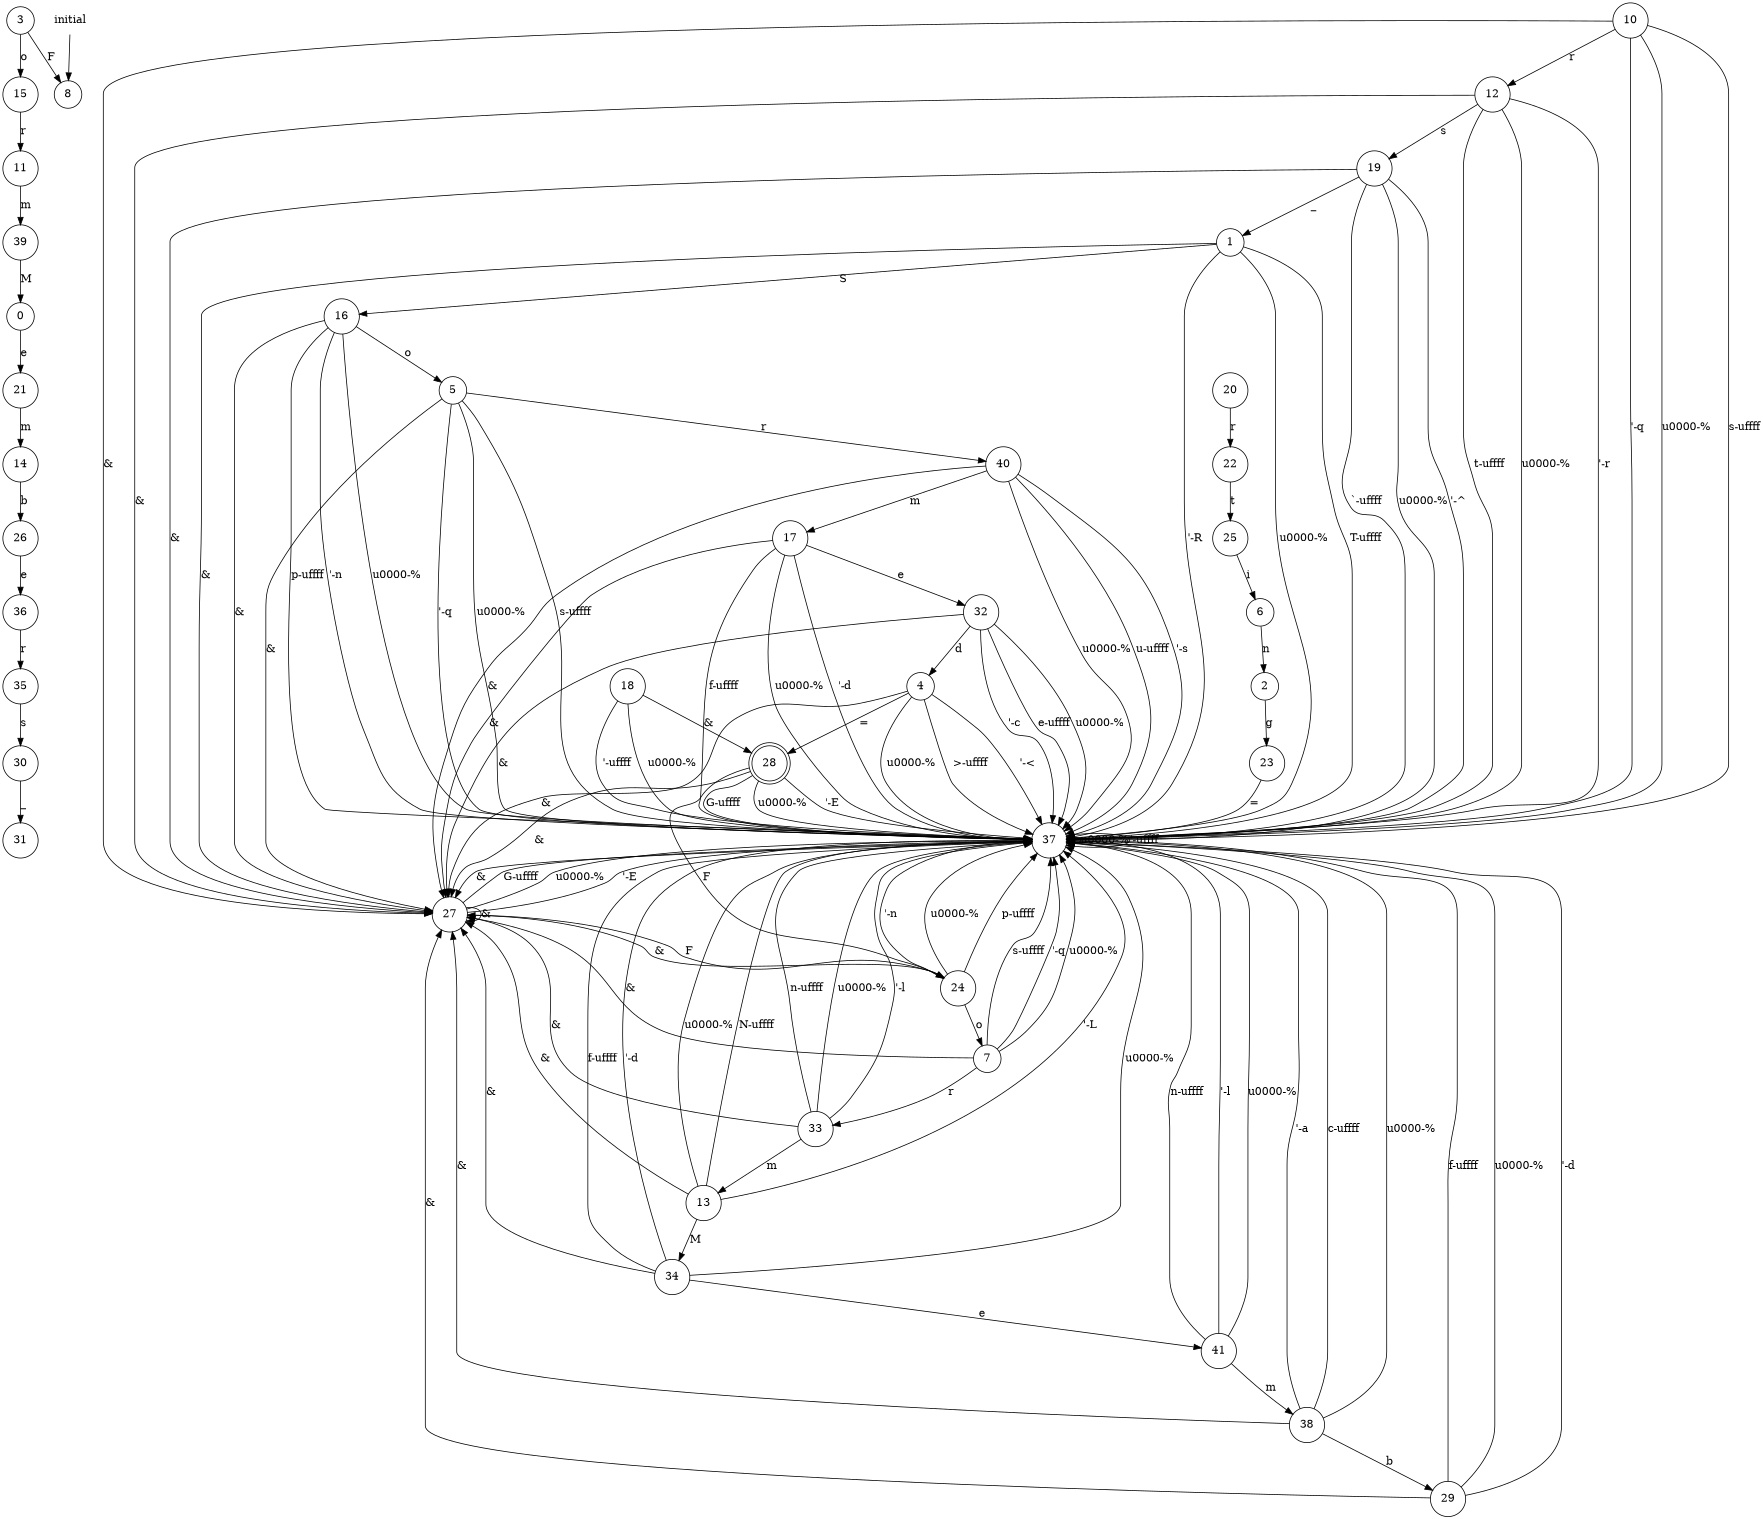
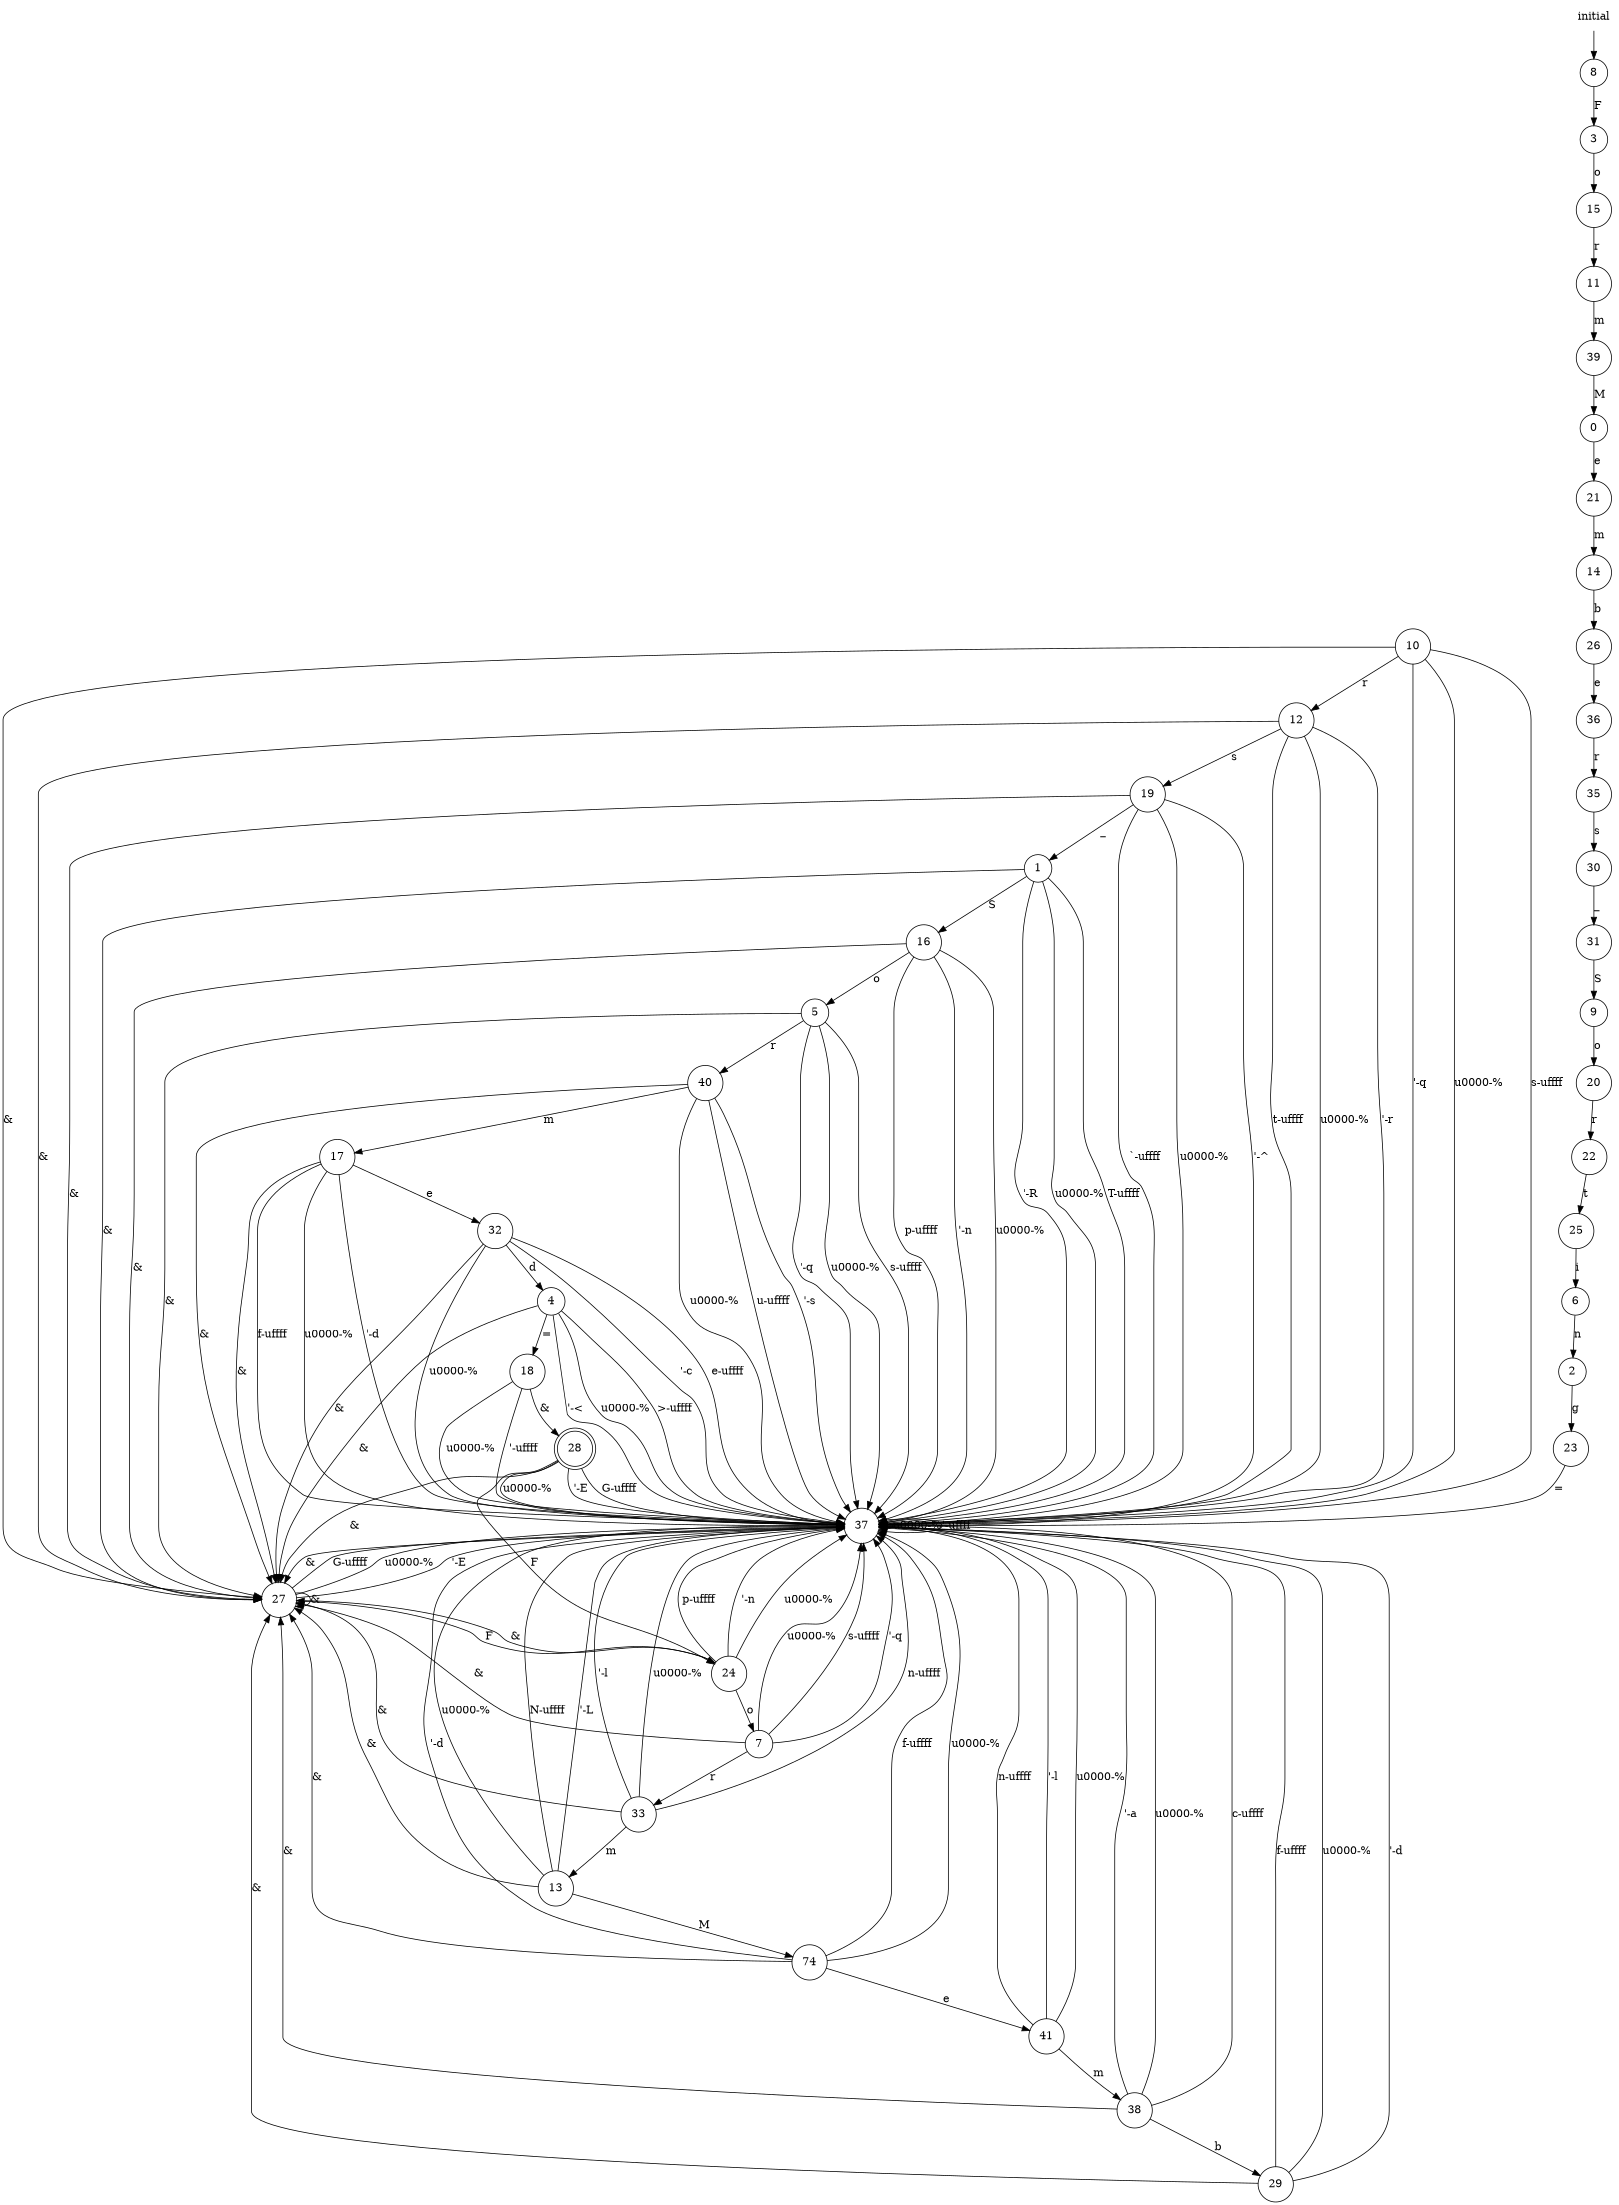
  digraph {
    rankdir=TB
    node [shape=circle]
    0
    21
    14
    26
    1
    37
    27
    16
    24
    5
    7
    40
    2
    23
    3
    15
    11
    39
    4
    18
    28 [shape=doublecircle]
    17
    32
    6
    33
    13
-   34
+   34 [label=74]
    8
    initial [shape=plaintext]
+   9
    20
    22
    25
    10
    12
    19
    41
    38
    36
    35
    30
    29
    31
    0 -> 21 [label=e]
    21 -> 14 [label=m]
    14 -> 26 [label=b]
    26 -> 36 [label=e]
    1 -> 37 [label="'-R"]
    1 -> 37 [label="\u0000-%"]
    1 -> 37 [label="T-\uffff"]
    1 -> 27 [label="&"]
    1 -> 16 [label=S]
    37 -> 37 [label="\u0000-%"]
    37 -> 37 [label="'-\uffff"]
    37 -> 27 [label="&"]
    27 -> 37 [label="G-\uffff"]
    27 -> 37 [label="\u0000-%"]
    27 -> 37 [label="'-E"]
    27 -> 27 [label="&"]
    27 -> 24 [label=F]
    16 -> 37 [label="p-\uffff"]
    16 -> 37 [label="'-n"]
    16 -> 37 [label="\u0000-%"]
    16 -> 27 [label="&"]
    16 -> 5 [label=o]
    24 -> 37 [label="p-\uffff"]
    24 -> 37 [label="'-n"]
    24 -> 37 [label="\u0000-%"]
    24 -> 27 [label="&"]
    24 -> 7 [label=o]
    5 -> 37 [label="'-q"]
    5 -> 37 [label="\u0000-%"]
    5 -> 37 [label="s-\uffff"]
    5 -> 27 [label="&"]
    5 -> 40 [label=r]
    7 -> 37 [label="'-q"]
    7 -> 37 [label="\u0000-%"]
    7 -> 37 [label="s-\uffff"]
    7 -> 27 [label="&"]
    7 -> 33 [label=r]
    40 -> 37 [label="\u0000-%"]
    40 -> 37 [label="u-\uffff"]
    40 -> 37 [label="'-s"]
    40 -> 27 [label="&"]
    40 -> 17 [label=m]
    2 -> 23 [label=g]
    23 -> 37 [label="="]
    3 -> 15 [label=o]
    15 -> 11 [label=r]
    11 -> 39 [label=m]
    39 -> 0 [label=M]
    4 -> 37 [label="'-<"]
    4 -> 37 [label="\u0000-%"]
    4 -> 37 [label=">-\uffff"]
    4 -> 27 [label="&"]
-   4 -> 28 [label="="]
+   4 -> 18 [label="="]
    18 -> 37 [label="\u0000-%"]
    18 -> 37 [label="'-\uffff"]
    18 -> 28 [label="&"]
    28 -> 37 [label="G-\uffff"]
    28 -> 37 [label="\u0000-%"]
    28 -> 37 [label="'-E"]
    28 -> 27 [label="&"]
    28 -> 24 [label=F]
    17 -> 37 [label="f-\uffff"]
    17 -> 37 [label="\u0000-%"]
    17 -> 37 [label="'-d"]
    17 -> 27 [label="&"]
    17 -> 32 [label=e]
    32 -> 37 [label="'-c"]
    32 -> 37 [label="e-\uffff"]
    32 -> 37 [label="\u0000-%"]
    32 -> 27 [label="&"]
    32 -> 4 [label=d]
    6 -> 2 [label=n]
    33 -> 37 [label="n-\uffff"]
    33 -> 37 [label="'-l"]
    33 -> 37 [label="\u0000-%"]
    33 -> 27 [label="&"]
    33 -> 13 [label=m]
    13 -> 37 [label="N-\uffff"]
    13 -> 37 [label="'-L"]
    13 -> 37 [label="\u0000-%"]
    13 -> 27 [label="&"]
    13 -> 34 [label=M]
    34 -> 37 [label="f-\uffff"]
    34 -> 37 [label="\u0000-%"]
    34 -> 37 [label="'-d"]
    34 -> 27 [label="&"]
    34 -> 41 [label=e]
-   3 -> 8 [label=F]
+   8 -> 3 [label=F]
    initial -> 8
+   9 -> 20 [label=o]
    20 -> 22 [label=r]
    22 -> 25 [label=t]
    25 -> 6 [label=i]
    10 -> 37 [label="'-q"]
    10 -> 37 [label="\u0000-%"]
    10 -> 37 [label="s-\uffff"]
    10 -> 27 [label="&"]
    10 -> 12 [label=r]
    12 -> 37 [label="t-\uffff"]
    12 -> 37 [label="\u0000-%"]
    12 -> 37 [label="'-r"]
    12 -> 27 [label="&"]
    12 -> 19 [label=s]
    19 -> 1 [label=_]
    19 -> 37 [label="`-\uffff"]
    19 -> 37 [label="\u0000-%"]
    19 -> 37 [label="'-^"]
    19 -> 27 [label="&"]
    41 -> 37 [label="n-\uffff"]
    41 -> 37 [label="'-l"]
    41 -> 37 [label="\u0000-%"]
    41 -> 38 [label=m]
    38 -> 37 [label="'-a"]
    38 -> 37 [label="\u0000-%"]
    38 -> 37 [label="c-\uffff"]
    38 -> 27 [label="&"]
    38 -> 29 [label=b]
    36 -> 35 [label=r]
    35 -> 30 [label=s]
    30 -> 31 [label=_]
    29 -> 37 [label="f-\uffff"]
    29 -> 37 [label="\u0000-%"]
    29 -> 37 [label="'-d"]
    29 -> 27 [label="&"]
+   31 -> 9 [label=S]
  }
